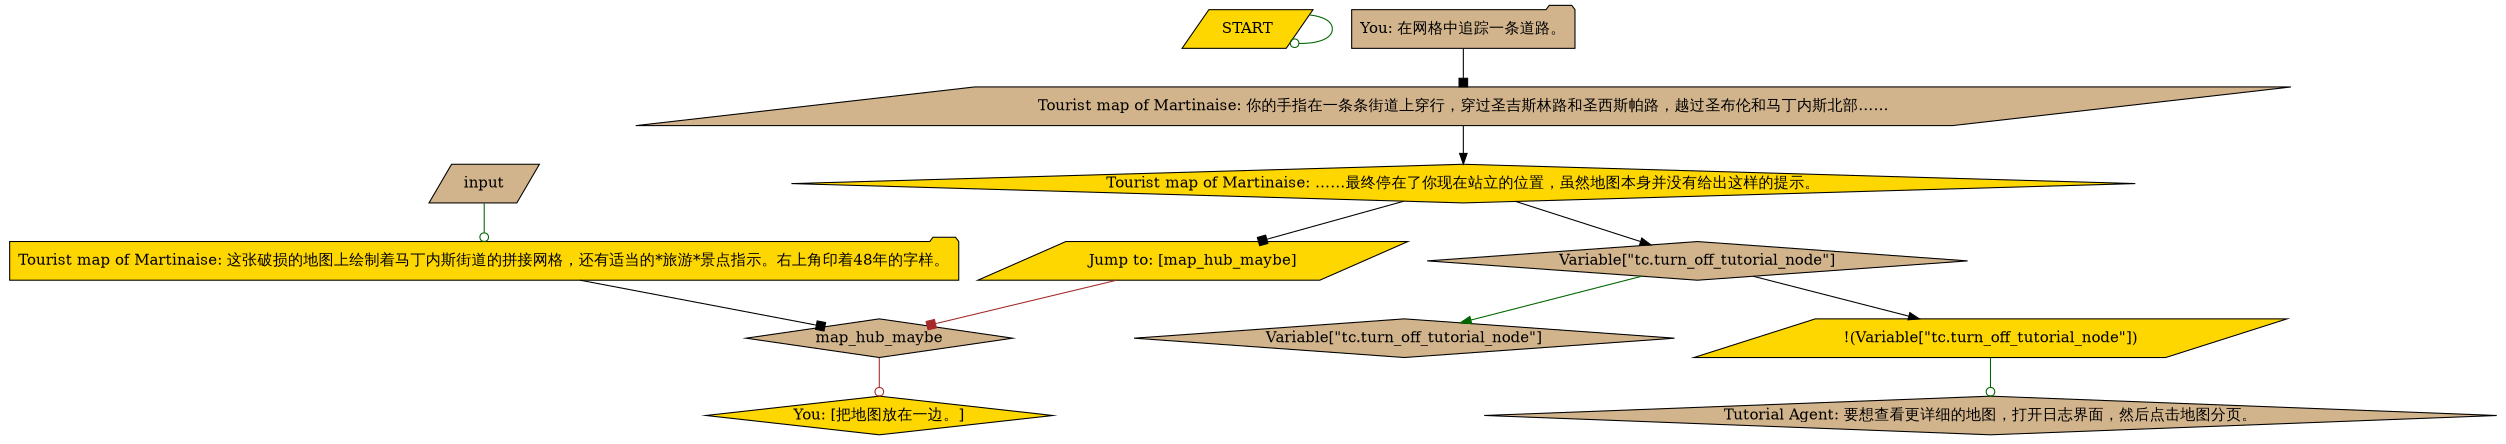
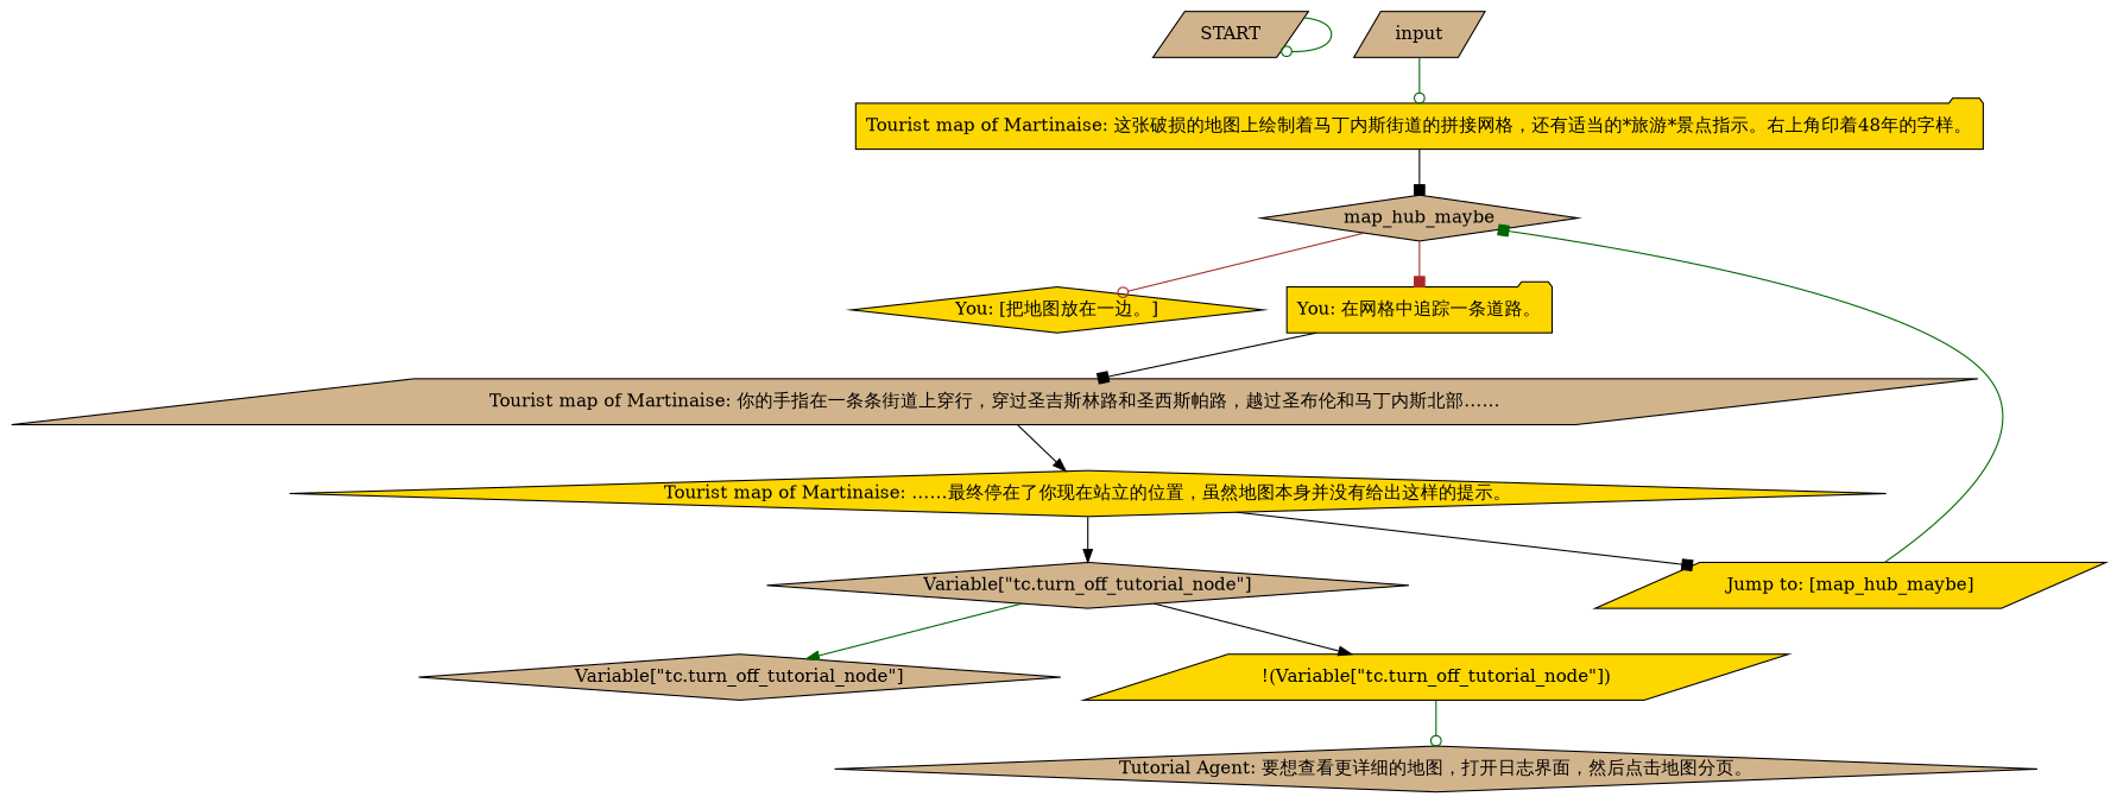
  digraph {
    node [fillcolor=tan shape=diamond style=filled]
    edge [arrowhead=box color=black]
-   n1 [fillcolor=gold label=START shape=parallelogram]
+   n1 [label=START shape=parallelogram]
    n2 [label=input shape=parallelogram]
    n3 [fillcolor=gold label="Tourist map of Martinaise: 这张破损的地图上绘制着马丁内斯街道的拼接网格，还有适当的*旅游*景点指示。右上角印着48年的字样。" shape=folder]
    n4 [label=map_hub_maybe]
    n5 [label="Tutorial Agent: 要想查看更详细的地图，打开日志界面，然后点击地图分页。"]
    n6 [fillcolor=gold label="Jump to: [map_hub_maybe]" shape=parallelogram]
    n7 [fillcolor=gold label="You: [把地图放在一边。]"]
    n8 [label="Tourist map of Martinaise: 你的手指在一条条街道上穿行，穿过圣吉斯林路和圣西斯帕路，越过圣布伦和马丁内斯北部……" shape=parallelogram]
    n9 [fillcolor=gold label="Tourist map of Martinaise: ……最终停在了你现在站立的位置，虽然地图本身并没有给出这样的提示。"]
    n10 [label="Variable[\"tc.turn_off_tutorial_node\"]"]
    n11 [label="Variable[\"tc.turn_off_tutorial_node\"]"]
    n12 [fillcolor=gold label="!(Variable[\"tc.turn_off_tutorial_node\"])" shape=parallelogram]
-   n13 [label="You: 在网格中追踪一条道路。" shape=folder]
+   n13 [fillcolor=gold label="You: 在网格中追踪一条道路。" shape=folder]
    n1 -> n1 [arrowhead=odot color=darkgreen]
    n2 -> n3 [arrowhead=odot color=darkgreen]
    n3 -> n4
    n4 -> n7 [arrowhead=odot color=brown]
-   n6 -> n4 [color=brown]
+   n4 -> n13 [color=brown]
+   n6 -> n4 [color=darkgreen]
    n8 -> n9 [arrowhead=normal]
    n9 -> n6
    n9 -> n10 [arrowhead=normal]
    n10 -> n11 [arrowhead=normal color=darkgreen]
    n10 -> n12 [arrowhead=normal]
    n12 -> n5 [arrowhead=odot color=darkgreen]
    n13 -> n8
  }
